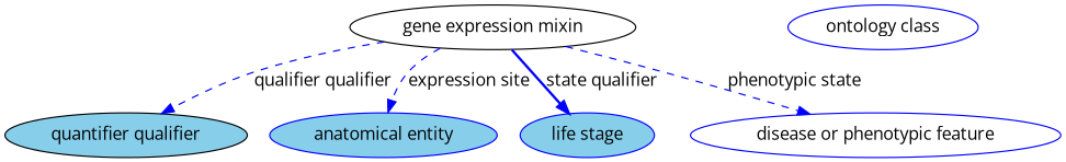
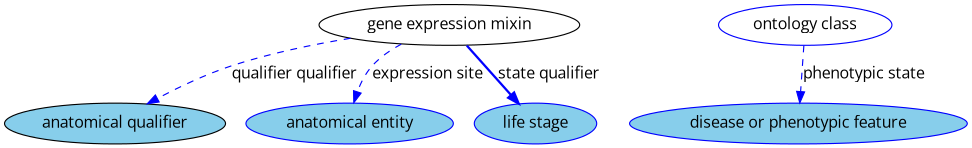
  digraph {
    fontname="Open Sans"
    node [fillcolor=white fontname="Open Sans" style=filled color=blue]
    edge [color=blue fontname="Open Sans" style=dashed]
    n1 [height=0.5 label="gene expression mixin" width=3.1955 color=""]
-   "quantifier qualifier" [fillcolor=skyblue height=0.5 width=2.7081 color=""]
+   "quantifier qualifier" [fillcolor=skyblue height=0.5 width=2.7081 label="anatomical qualifier" color=""]
    n3 [fillcolor=skyblue height=0.5 label="anatomical entity" width=2.5456]
    n4 [fillcolor=skyblue height=0.5 label="life stage" width=1.4985]
-   n5 [height=0.5 label="disease or phenotypic feature" width=4.1344]
+   n5 [fillcolor=skyblue height=0.5 label="disease or phenotypic feature" width=4.1344]
    n6 [height=0.5 label="ontology class" width=2.1304]
    n1 -> "quantifier qualifier" [label="qualifier qualifier"]
    n1 -> n3 [label="expression site"]
    n1 -> n4 [label="state qualifier" style=bold]
-   n1 -> n5 [label="phenotypic state"]
+   n6 -> n5 [label="phenotypic state"]
  }
